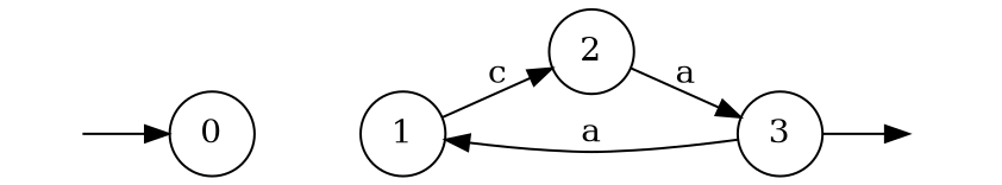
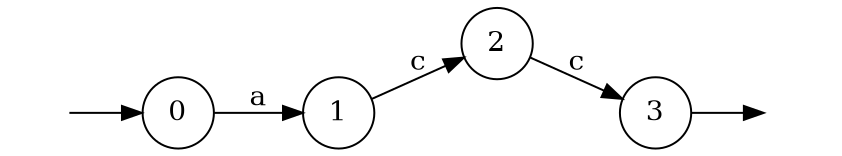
  digraph {
    rankdir=LR
    vcsn_context="lal_char(abc)_z"
    node [shape=circle]
    I0 [height=0 shape=none style=invis width=0]
    F3 [height=0 shape=none style=invis width=0]
    0
    1
    2
    3
    subgraph sub_1 {
      I0
      F3
    }
    subgraph sub_2 {
      0
      1
      2
      3
    }
    I0 -> 0
-   3 -> 1 [label=a]
+   0 -> 1 [label=a]
    1 -> 2 [label=c]
-   2 -> 3 [label=a]
+   2 -> 3 [label=c]
    3 -> F3
  }
